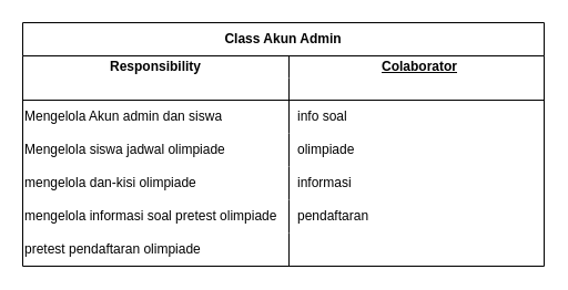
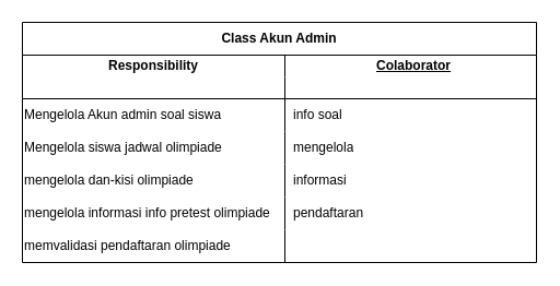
  <mxCell id="0" />
  <mxCell id="1" parent="0" />
  <mxCell id="2" value="Class Akun Admin" style="shape=table;startSize=30;container=1;collapsible=1;childLayout=tableLayout;fixedRows=1;rowLines=0;fontStyle=1;align=center;resizeLast=1;html=1;whiteSpace=wrap;" vertex="1" parent="1"><mxGeometry x="20" y="20" width="470" height="220" as="geometry" /></mxCell>
  <mxCell id="3" value="" style="shape=tableRow;horizontal=0;startSize=0;swimlaneHead=0;swimlaneBody=0;fillColor=none;collapsible=0;dropTarget=0;points=[[0,0.5],[1,0.5]];portConstraint=eastwest;top=0;left=0;right=0;bottom=0;html=1;" vertex="1" parent="2"><mxGeometry y="30" width="470" height="20" as="geometry" /></mxCell>
  <mxCell id="4" value="Responsibility" style="shape=partialRectangle;connectable=0;fillColor=none;top=0;left=0;bottom=0;right=0;fontStyle=1;overflow=hidden;html=1;whiteSpace=wrap;" vertex="1" parent="3"><mxGeometry width="240" height="20" as="geometry"><mxRectangle width="240" height="20" as="alternateBounds" /></mxGeometry></mxCell>
  <mxCell id="5" value="Colaborator" style="shape=partialRectangle;connectable=0;fillColor=none;top=0;left=0;bottom=0;right=0;align=center;spacingLeft=6;fontStyle=5;overflow=hidden;html=1;whiteSpace=wrap;" vertex="1" parent="3"><mxGeometry x="240" width="230" height="20" as="geometry"><mxRectangle width="230" height="20" as="alternateBounds" /></mxGeometry></mxCell>
  <mxCell id="6" value="" style="shape=tableRow;horizontal=0;startSize=0;swimlaneHead=0;swimlaneBody=0;fillColor=none;collapsible=0;dropTarget=0;points=[[0,0.5],[1,0.5]];portConstraint=eastwest;top=0;left=0;right=0;bottom=1;html=1;" vertex="1" parent="2"><mxGeometry y="50" width="470" height="20" as="geometry" /></mxCell>
  <mxCell id="7" value="" style="shape=partialRectangle;connectable=0;fillColor=none;top=0;left=0;bottom=0;right=0;fontStyle=1;overflow=hidden;html=1;whiteSpace=wrap;" vertex="1" parent="6"><mxGeometry width="240" height="20" as="geometry"><mxRectangle width="240" height="20" as="alternateBounds" /></mxGeometry></mxCell>
  <mxCell id="8" value="" style="shape=partialRectangle;connectable=0;fillColor=none;top=0;left=0;bottom=0;right=0;align=left;spacingLeft=6;fontStyle=5;overflow=hidden;html=1;whiteSpace=wrap;" vertex="1" parent="6"><mxGeometry x="240" width="230" height="20" as="geometry"><mxRectangle width="230" height="20" as="alternateBounds" /></mxGeometry></mxCell>
  <mxCell id="9" value="" style="shape=tableRow;horizontal=0;startSize=0;swimlaneHead=0;swimlaneBody=0;fillColor=none;collapsible=0;dropTarget=0;points=[[0,0.5],[1,0.5]];portConstraint=eastwest;top=0;left=0;right=0;bottom=0;html=1;" vertex="1" parent="2"><mxGeometry y="70" width="470" height="30" as="geometry" /></mxCell>
- <mxCell id="10" value="Mengelola Akun admin dan siswa" style="shape=partialRectangle;connectable=0;fillColor=none;top=0;left=0;bottom=0;right=0;editable=1;overflow=hidden;html=1;whiteSpace=wrap;align=left;" vertex="1" parent="9"><mxGeometry width="240" height="30" as="geometry"><mxRectangle width="240" height="30" as="alternateBounds" /></mxGeometry></mxCell>
+ <mxCell id="10" value="Mengelola Akun admin soal siswa" style="shape=partialRectangle;connectable=0;fillColor=none;top=0;left=0;bottom=0;right=0;editable=1;overflow=hidden;html=1;whiteSpace=wrap;align=left;" vertex="1" parent="9"><mxGeometry width="240" height="30" as="geometry"><mxRectangle width="240" height="30" as="alternateBounds" /></mxGeometry></mxCell>
  <mxCell id="11" value="info soal" style="shape=partialRectangle;connectable=0;fillColor=none;top=0;left=0;bottom=0;right=0;align=left;spacingLeft=6;overflow=hidden;html=1;whiteSpace=wrap;" vertex="1" parent="9"><mxGeometry x="240" width="230" height="30" as="geometry"><mxRectangle width="230" height="30" as="alternateBounds" /></mxGeometry></mxCell>
  <mxCell id="12" style="shape=tableRow;horizontal=0;startSize=0;swimlaneHead=0;swimlaneBody=0;fillColor=none;collapsible=0;dropTarget=0;points=[[0,0.5],[1,0.5]];portConstraint=eastwest;top=0;left=0;right=0;bottom=0;html=1;" vertex="1" parent="2"><mxGeometry y="100" width="470" height="30" as="geometry" /></mxCell>
  <mxCell id="13" value="Mengelola siswa jadwal olimpiade" style="shape=partialRectangle;connectable=0;fillColor=none;top=0;left=0;bottom=0;right=0;editable=1;overflow=hidden;html=1;whiteSpace=wrap;align=left;" vertex="1" parent="12"><mxGeometry width="240" height="30" as="geometry"><mxRectangle width="240" height="30" as="alternateBounds" /></mxGeometry></mxCell>
- <mxCell id="14" value="olimpiade" style="shape=partialRectangle;connectable=0;fillColor=none;top=0;left=0;bottom=0;right=0;align=left;spacingLeft=6;overflow=hidden;html=1;whiteSpace=wrap;" vertex="1" parent="12"><mxGeometry x="240" width="230" height="30" as="geometry"><mxRectangle width="230" height="30" as="alternateBounds" /></mxGeometry></mxCell>
+ <mxCell id="14" value="mengelola" style="shape=partialRectangle;connectable=0;fillColor=none;top=0;left=0;bottom=0;right=0;align=left;spacingLeft=6;overflow=hidden;html=1;whiteSpace=wrap;" vertex="1" parent="12"><mxGeometry x="240" width="230" height="30" as="geometry"><mxRectangle width="230" height="30" as="alternateBounds" /></mxGeometry></mxCell>
  <mxCell id="15" style="shape=tableRow;horizontal=0;startSize=0;swimlaneHead=0;swimlaneBody=0;fillColor=none;collapsible=0;dropTarget=0;points=[[0,0.5],[1,0.5]];portConstraint=eastwest;top=0;left=0;right=0;bottom=0;html=1;" vertex="1" parent="2"><mxGeometry y="130" width="470" height="30" as="geometry" /></mxCell>
  <mxCell id="16" value="mengelola dan-kisi olimpiade" style="shape=partialRectangle;connectable=0;fillColor=none;top=0;left=0;bottom=0;right=0;editable=1;overflow=hidden;html=1;whiteSpace=wrap;align=left;" vertex="1" parent="15"><mxGeometry width="240" height="30" as="geometry"><mxRectangle width="240" height="30" as="alternateBounds" /></mxGeometry></mxCell>
  <mxCell id="17" value="informasi" style="shape=partialRectangle;connectable=0;fillColor=none;top=0;left=0;bottom=0;right=0;align=left;spacingLeft=6;overflow=hidden;html=1;whiteSpace=wrap;" vertex="1" parent="15"><mxGeometry x="240" width="230" height="30" as="geometry"><mxRectangle width="230" height="30" as="alternateBounds" /></mxGeometry></mxCell>
  <mxCell id="18" style="shape=tableRow;horizontal=0;startSize=0;swimlaneHead=0;swimlaneBody=0;fillColor=none;collapsible=0;dropTarget=0;points=[[0,0.5],[1,0.5]];portConstraint=eastwest;top=0;left=0;right=0;bottom=0;html=1;" vertex="1" parent="2"><mxGeometry y="160" width="470" height="30" as="geometry" /></mxCell>
- <mxCell id="19" value="mengelola informasi soal pretest olimpiade" style="shape=partialRectangle;connectable=0;fillColor=none;top=0;left=0;bottom=0;right=0;editable=1;overflow=hidden;html=1;whiteSpace=wrap;align=left;" vertex="1" parent="18"><mxGeometry width="240" height="30" as="geometry"><mxRectangle width="240" height="30" as="alternateBounds" /></mxGeometry></mxCell>
+ <mxCell id="19" value="mengelola informasi info pretest olimpiade" style="shape=partialRectangle;connectable=0;fillColor=none;top=0;left=0;bottom=0;right=0;editable=1;overflow=hidden;html=1;whiteSpace=wrap;align=left;" vertex="1" parent="18"><mxGeometry width="240" height="30" as="geometry"><mxRectangle width="240" height="30" as="alternateBounds" /></mxGeometry></mxCell>
  <mxCell id="20" value="pendaftaran" style="shape=partialRectangle;connectable=0;fillColor=none;top=0;left=0;bottom=0;right=0;align=left;spacingLeft=6;overflow=hidden;html=1;whiteSpace=wrap;" vertex="1" parent="18"><mxGeometry x="240" width="230" height="30" as="geometry"><mxRectangle width="230" height="30" as="alternateBounds" /></mxGeometry></mxCell>
  <mxCell id="21" style="shape=tableRow;horizontal=0;startSize=0;swimlaneHead=0;swimlaneBody=0;fillColor=none;collapsible=0;dropTarget=0;points=[[0,0.5],[1,0.5]];portConstraint=eastwest;top=0;left=0;right=0;bottom=0;html=1;" vertex="1" parent="2"><mxGeometry y="190" width="470" height="30" as="geometry" /></mxCell>
- <mxCell id="22" value="pretest pendaftaran olimpiade" style="shape=partialRectangle;connectable=0;fillColor=none;top=0;left=0;bottom=0;right=0;editable=1;overflow=hidden;html=1;whiteSpace=wrap;align=left;" vertex="1" parent="21"><mxGeometry width="240" height="30" as="geometry"><mxRectangle width="240" height="30" as="alternateBounds" /></mxGeometry></mxCell>
+ <mxCell id="22" value="memvalidasi pendaftaran olimpiade" style="shape=partialRectangle;connectable=0;fillColor=none;top=0;left=0;bottom=0;right=0;editable=1;overflow=hidden;html=1;whiteSpace=wrap;align=left;" vertex="1" parent="21"><mxGeometry width="240" height="30" as="geometry"><mxRectangle width="240" height="30" as="alternateBounds" /></mxGeometry></mxCell>
  <mxCell id="23" style="shape=partialRectangle;connectable=0;fillColor=none;top=0;left=0;bottom=0;right=0;align=left;spacingLeft=6;overflow=hidden;html=1;whiteSpace=wrap;" vertex="1" parent="21"><mxGeometry x="240" width="230" height="30" as="geometry"><mxRectangle width="230" height="30" as="alternateBounds" /></mxGeometry></mxCell>
